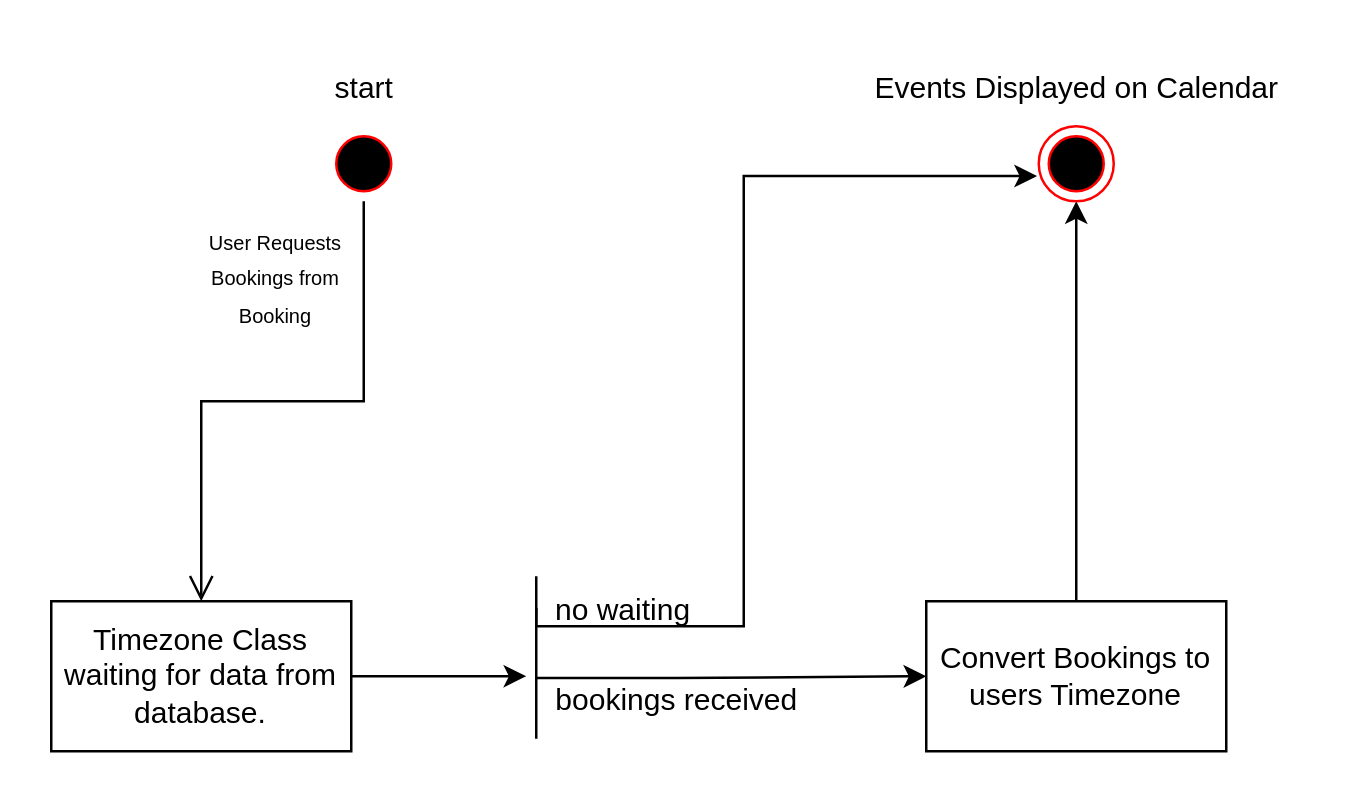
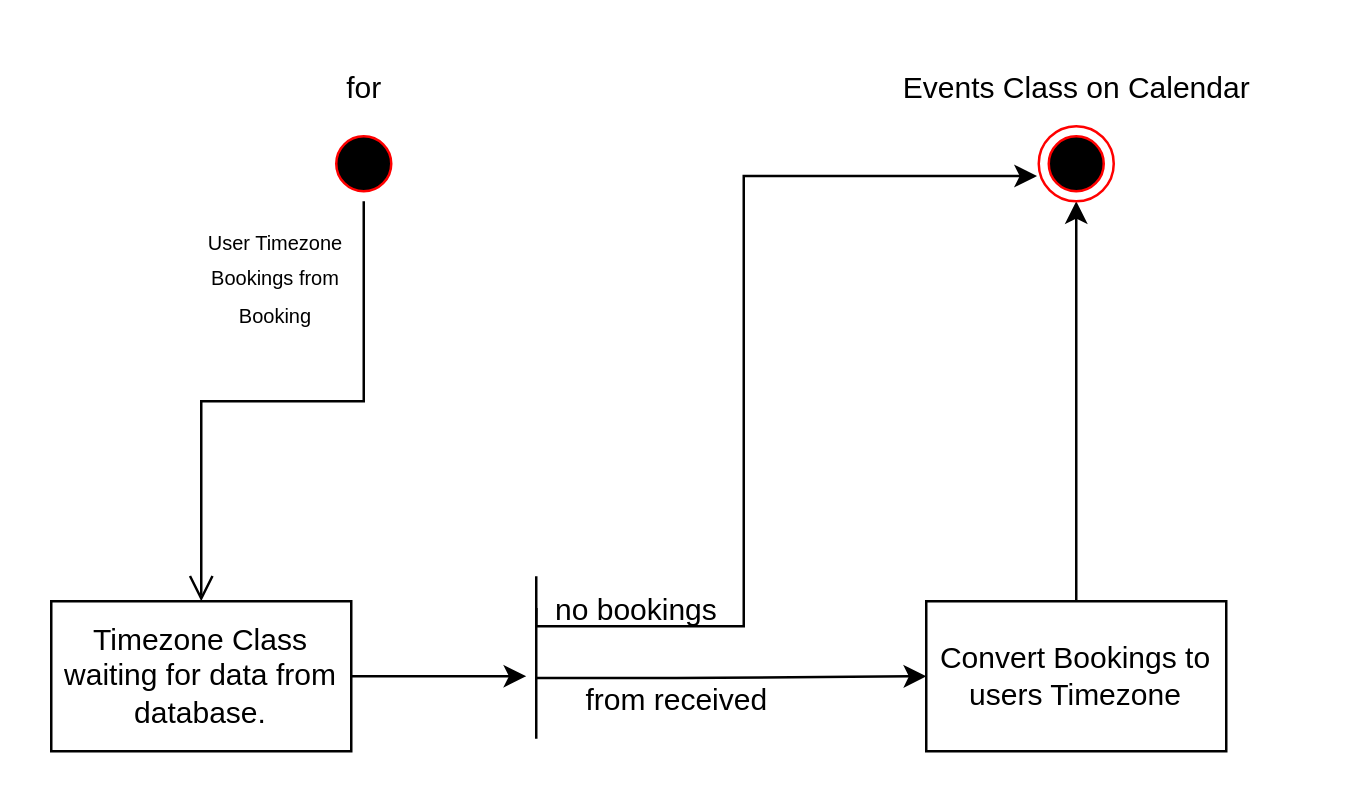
  <mxCell id="0" />
  <mxCell id="1" parent="0" />
  <mxCell id="2" value="" style="ellipse;html=1;shape=startState;fillColor=#000000;strokeColor=#ff0000;" vertex="1" parent="1"><mxGeometry x="130" y="50" width="30" height="30" as="geometry" /></mxCell>
- <mxCell id="3" value="&lt;font style=&quot;font-size: 8px;&quot;&gt;User Requests Bookings from Booking&lt;/font&gt;" style="text;html=1;strokeColor=none;fillColor=none;align=center;verticalAlign=middle;whiteSpace=wrap;rounded=0;" vertex="1" parent="1"><mxGeometry x="80" y="90" width="60" height="40" as="geometry" /></mxCell>
+ <mxCell id="3" value="&lt;font style=&quot;font-size: 8px;&quot;&gt;User Timezone Bookings from Booking&lt;/font&gt;" style="text;html=1;strokeColor=none;fillColor=none;align=center;verticalAlign=middle;whiteSpace=wrap;rounded=0;" vertex="1" parent="1"><mxGeometry x="80" y="90" width="60" height="40" as="geometry" /></mxCell>
  <mxCell id="4" value="" style="edgeStyle=orthogonalEdgeStyle;html=1;verticalAlign=bottom;endArrow=open;endSize=8;strokeColor=#000000;rounded=0;fillColor=#000000;" edge="1" parent="1" source="2" target="6"><mxGeometry relative="1" as="geometry"><mxPoint x="145" y="140" as="targetPoint" /><mxPoint x="145" y="80" as="sourcePoint" /></mxGeometry></mxCell>
  <mxCell id="5" style="edgeStyle=orthogonalEdgeStyle;rounded=0;orthogonalLoop=1;jettySize=auto;html=1;exitX=1;exitY=0.5;exitDx=0;exitDy=0;" edge="1" parent="1" source="6"><mxGeometry relative="1" as="geometry"><mxPoint x="210" y="270" as="targetPoint" /></mxGeometry></mxCell>
  <mxCell id="6" value="&lt;div&gt;Timezone Class waiting for data from &lt;br&gt;&lt;/div&gt;&lt;div&gt;database.&lt;br&gt;&lt;/div&gt;" style="whiteSpace=wrap;html=1;rounded=0;" vertex="1" parent="1"><mxGeometry x="20" y="240" width="120" height="60" as="geometry" /></mxCell>
  <mxCell id="7" style="edgeStyle=orthogonalEdgeStyle;rounded=0;orthogonalLoop=1;jettySize=auto;html=1;entryX=0.5;entryY=1;entryDx=0;entryDy=0;" edge="1" parent="1" source="8" target="11"><mxGeometry relative="1" as="geometry"><mxPoint x="360" y="120" as="targetPoint" /></mxGeometry></mxCell>
  <mxCell id="8" value="Convert Bookings to users Timezone" style="whiteSpace=wrap;html=1;rounded=0;" vertex="1" parent="1"><mxGeometry x="370" y="240" width="120" height="60" as="geometry" /></mxCell>
- <mxCell id="9" value="bookings received" style="text;html=1;align=center;verticalAlign=middle;resizable=0;points=[];autosize=1;strokeColor=none;fillColor=none;" vertex="1" parent="1"><mxGeometry x="210" y="265" width="120" height="30" as="geometry" /></mxCell>
- <mxCell id="10" value="no waiting" style="text;whiteSpace=wrap;html=1;" vertex="1" parent="1"><mxGeometry x="220" y="230" width="100" height="40" as="geometry" /></mxCell>
+ <mxCell id="9" value="from received" style="text;html=1;align=center;verticalAlign=middle;resizable=0;points=[];autosize=1;strokeColor=none;fillColor=none;" vertex="1" parent="1"><mxGeometry x="210" y="265" width="120" height="30" as="geometry" /></mxCell>
+ <mxCell id="10" value="no bookings" style="text;whiteSpace=wrap;html=1;" vertex="1" parent="1"><mxGeometry x="220" y="230" width="100" height="40" as="geometry" /></mxCell>
  <mxCell id="11" value="" style="ellipse;html=1;shape=endState;fillColor=#000000;strokeColor=#ff0000;" vertex="1" parent="1"><mxGeometry x="415" y="50" width="30" height="30" as="geometry" /></mxCell>
  <mxCell id="12" value="" style="edgeStyle=orthogonalEdgeStyle;rounded=0;orthogonalLoop=1;jettySize=auto;html=1;entryX=-0.023;entryY=0.664;entryDx=0;entryDy=0;entryPerimeter=0;exitX=0.196;exitY=0.494;exitDx=0;exitDy=0;exitPerimeter=0;" edge="1" parent="1" source="14" target="11"><mxGeometry relative="1" as="geometry"><mxPoint x="270" y="240" as="targetPoint" /><Array as="points"><mxPoint x="214" y="250" /><mxPoint x="297" y="250" /><mxPoint x="297" y="70" /></Array></mxGeometry></mxCell>
  <mxCell id="13" style="edgeStyle=orthogonalEdgeStyle;rounded=0;orthogonalLoop=1;jettySize=auto;html=1;exitX=0.626;exitY=0.494;exitDx=0;exitDy=0;exitPerimeter=0;entryX=0;entryY=0.5;entryDx=0;entryDy=0;" edge="1" parent="1" source="14" target="8"><mxGeometry relative="1" as="geometry"><mxPoint x="360" y="292" as="targetPoint" /><Array as="points"><mxPoint x="270" y="271" /><mxPoint x="320" y="270" /></Array></mxGeometry></mxCell>
  <mxCell id="14" value="" style="line;strokeWidth=1;fillColor=none;align=left;verticalAlign=middle;spacingTop=-1;spacingLeft=3;spacingRight=3;rotatable=0;labelPosition=right;points=[];portConstraint=eastwest;strokeColor=inherit;direction=south;" vertex="1" parent="1"><mxGeometry x="210" y="230" width="8" height="65" as="geometry" /></mxCell>
- <mxCell id="15" value="Events Displayed on Calendar" style="text;html=1;align=center;verticalAlign=middle;resizable=0;points=[];autosize=1;strokeColor=none;fillColor=none;" vertex="1" parent="1"><mxGeometry x="340" y="20" width="180" height="30" as="geometry" /></mxCell>
- <mxCell id="16" value="start" style="text;html=1;align=center;verticalAlign=middle;resizable=0;points=[];autosize=1;strokeColor=none;fillColor=none;" vertex="1" parent="1"><mxGeometry x="120" y="20" width="50" height="30" as="geometry" /></mxCell>
+ <mxCell id="15" value="Events Class on Calendar" style="text;html=1;align=center;verticalAlign=middle;resizable=0;points=[];autosize=1;strokeColor=none;fillColor=none;" vertex="1" parent="1"><mxGeometry x="340" y="20" width="180" height="30" as="geometry" /></mxCell>
+ <mxCell id="16" value="for" style="text;html=1;align=center;verticalAlign=middle;resizable=0;points=[];autosize=1;strokeColor=none;fillColor=none;" vertex="1" parent="1"><mxGeometry x="120" y="20" width="50" height="30" as="geometry" /></mxCell>
